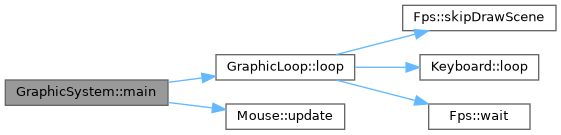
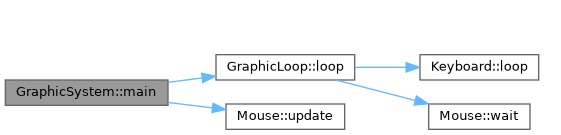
  digraph {
    rankdir=LR
    node [color=grey40 fillcolor=white fontname=Helvetica fontsize=10 shape=box style=filled]
    edge [color=steelblue1 fontname=Helvetica fontsize=10 labelfontname=Helvetica labelfontsize=10 style=solid]
    n1 [color=gray40 fillcolor=grey60 fontcolor=black height=0.2 label="GraphicSystem::main" width=0.4]
    n2 [height=0.2 label="GraphicLoop::loop" width=0.4]
    n3 [height=0.2 label="Mouse::update" width=0.4]
-   n4 [height=0.2 label="Fps::skipDrawScene" width=0.4]
    n5 [height=0.2 label="Keyboard::loop" width=0.4]
-   n6 [height=0.2 label="Fps::wait" width=0.4]
+   n6 [height=0.2 label="Mouse::wait" width=0.4]
    n1 -> n2
    n1 -> n3
-   n2 -> n4
    n2 -> n5
    n2 -> n6
  }
